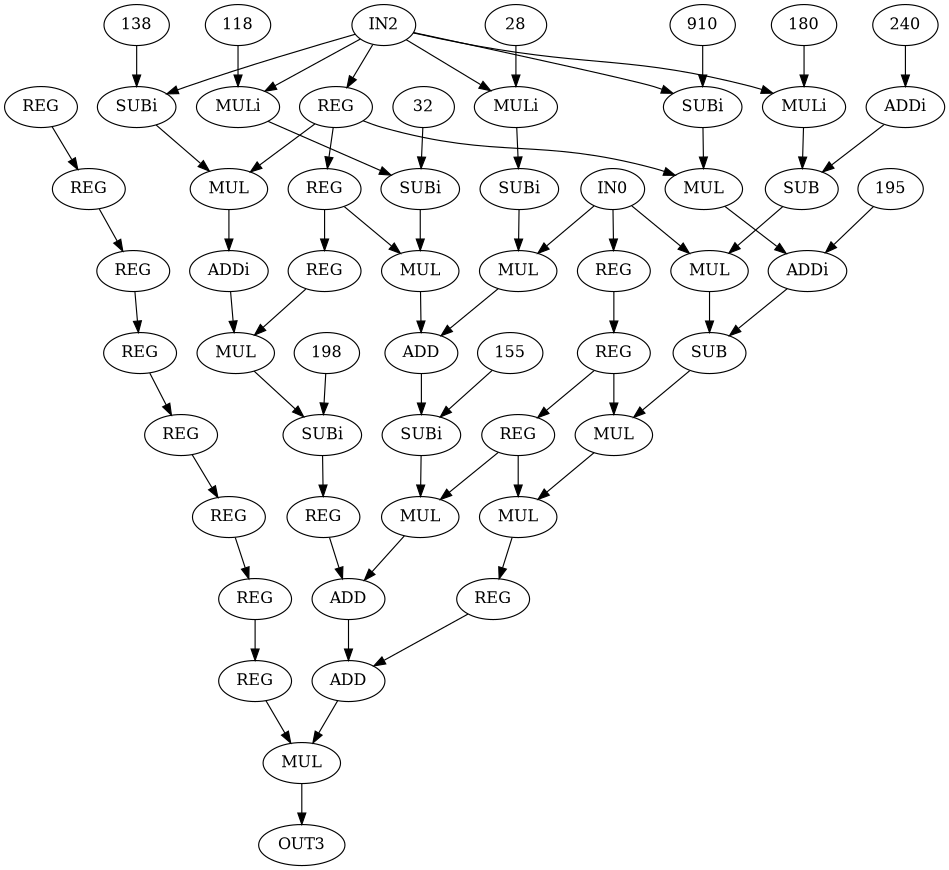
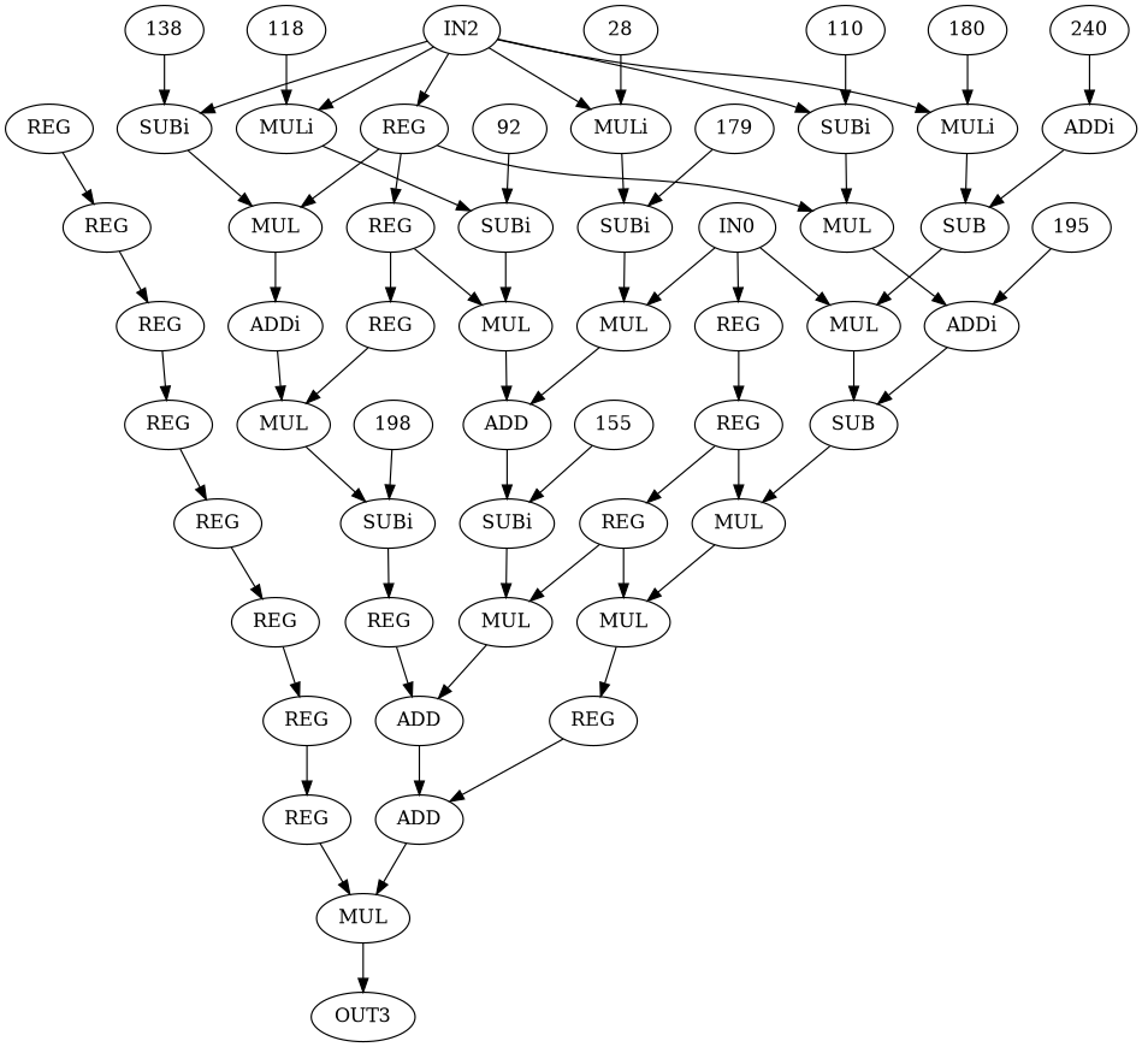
  digraph {
    n1 [label=IN0]
    n2 [label=REG]
    n3 [label=MUL]
    n4 [label=MUL]
    n5 [label=REG]
    n6 [label=ADD]
    n7 [label=SUB]
    n8 [label=REG]
    n9 [label=REG]
    n10 [VALUE=240 label=ADDi]
    n11 [label=SUB]
    n12 [label=IN2]
    n13 [label=REG]
    n14 [VALUE=138 label=SUBi]
    n15 [VALUE=110 label=SUBi]
    n16 [VALUE=117 label=MULi]
    n17 [VALUE=28 label=MULi]
    n18 [VALUE=180 label=MULi]
    n19 [label=REG]
    n20 [label=MUL]
    n21 [label=MUL]
    n22 [VALUE=92 label=SUBi]
    n23 [VALUE=179 label=SUBi]
    n24 [label=OUT3]
    n25 [label=REG]
    n26 [label=MUL]
    n27 [label=MUL]
    n28 [label=MUL]
    n29 [label=ADD]
    n30 [label=REG]
    n31 [label=REG]
    n32 [label=REG]
    n33 [label=REG]
    n34 [label=REG]
    n35 [label=REG]
    n36 [label=REG]
    n37 [label=MUL]
    n38 [label=REG]
    n39 [label=MUL]
    n40 [VALUE=34 label=ADDi]
    n41 [VALUE=195 label=ADDi]
    n42 [label=MUL]
    n43 [VALUE=198 label=SUBi]
    n44 [label=138]
-   n45 [label=910]
+   n45 [label=110]
    n46 [label=118]
    n47 [label=28]
    n48 [label=180]
    n49 [label=240]
-   n50 [label=32]
+   n50 [label=92]
+   n51 [label=179]
    n52 [VALUE=155 label=SUBi]
    n53 [label=195]
    n54 [label=REG]
    n55 [label=198]
    n56 [label=155]
    n57 [label=ADD]
    n1 -> n2
    n1 -> n3
    n1 -> n4
    n2 -> n5
    n3 -> n6
    n4 -> n7
    n5 -> n25
    n5 -> n26
    n6 -> n52
    n7 -> n26
    n8 -> n9
    n9 -> n31
    n10 -> n11
    n11 -> n4
    n12 -> n13
    n12 -> n14
    n12 -> n15
    n12 -> n16
    n12 -> n17
    n12 -> n18
    n13 -> n19
    n13 -> n20
    n13 -> n21
    n14 -> n20
    n15 -> n21
    n16 -> n22
    n17 -> n23
    n18 -> n11
    n19 -> n38
    n19 -> n39
    n20 -> n40
    n21 -> n41
    n22 -> n39
    n23 -> n3
    n25 -> n27
    n25 -> n28
    n26 -> n28
    n27 -> n29
    n28 -> n30
    n29 -> n57
    n30 -> n57
    n31 -> n32
    n32 -> n33
    n33 -> n34
    n34 -> n35
    n35 -> n36
    n36 -> n37
    n37 -> n24
    n38 -> n42
    n39 -> n6
    n40 -> n42
    n41 -> n7
    n42 -> n43
    n43 -> n54
    n44 -> n14
    n45 -> n15
    n46 -> n16
    n47 -> n17
    n48 -> n18
    n49 -> n10
    n50 -> n22
+   n51 -> n23
    n52 -> n27
    n53 -> n41
    n54 -> n29
    n55 -> n43
    n56 -> n52
    n57 -> n37
  }
